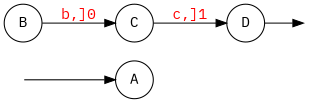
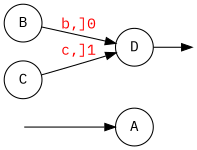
  digraph {
    fontname="IBM Plex Mono"
    rankdir=LR
    node [fontname="IBM Plex Mono" shape=circle]
    edge [fontname="IBM Plex Mono"]
    Q0 [fixedsize=true height=0 style=invisible width=0]
    A
    Q1 [fixedsize=true height=0 style=invisible width=0]
    B
    D
    C
    Q0 -> A
-   B -> C [fontcolor=red label="b,]0"]
+   B -> D [fontcolor=red label="b,]0"]
    D -> Q1
    C -> D [fontcolor=red label="c,]1"]
  }
